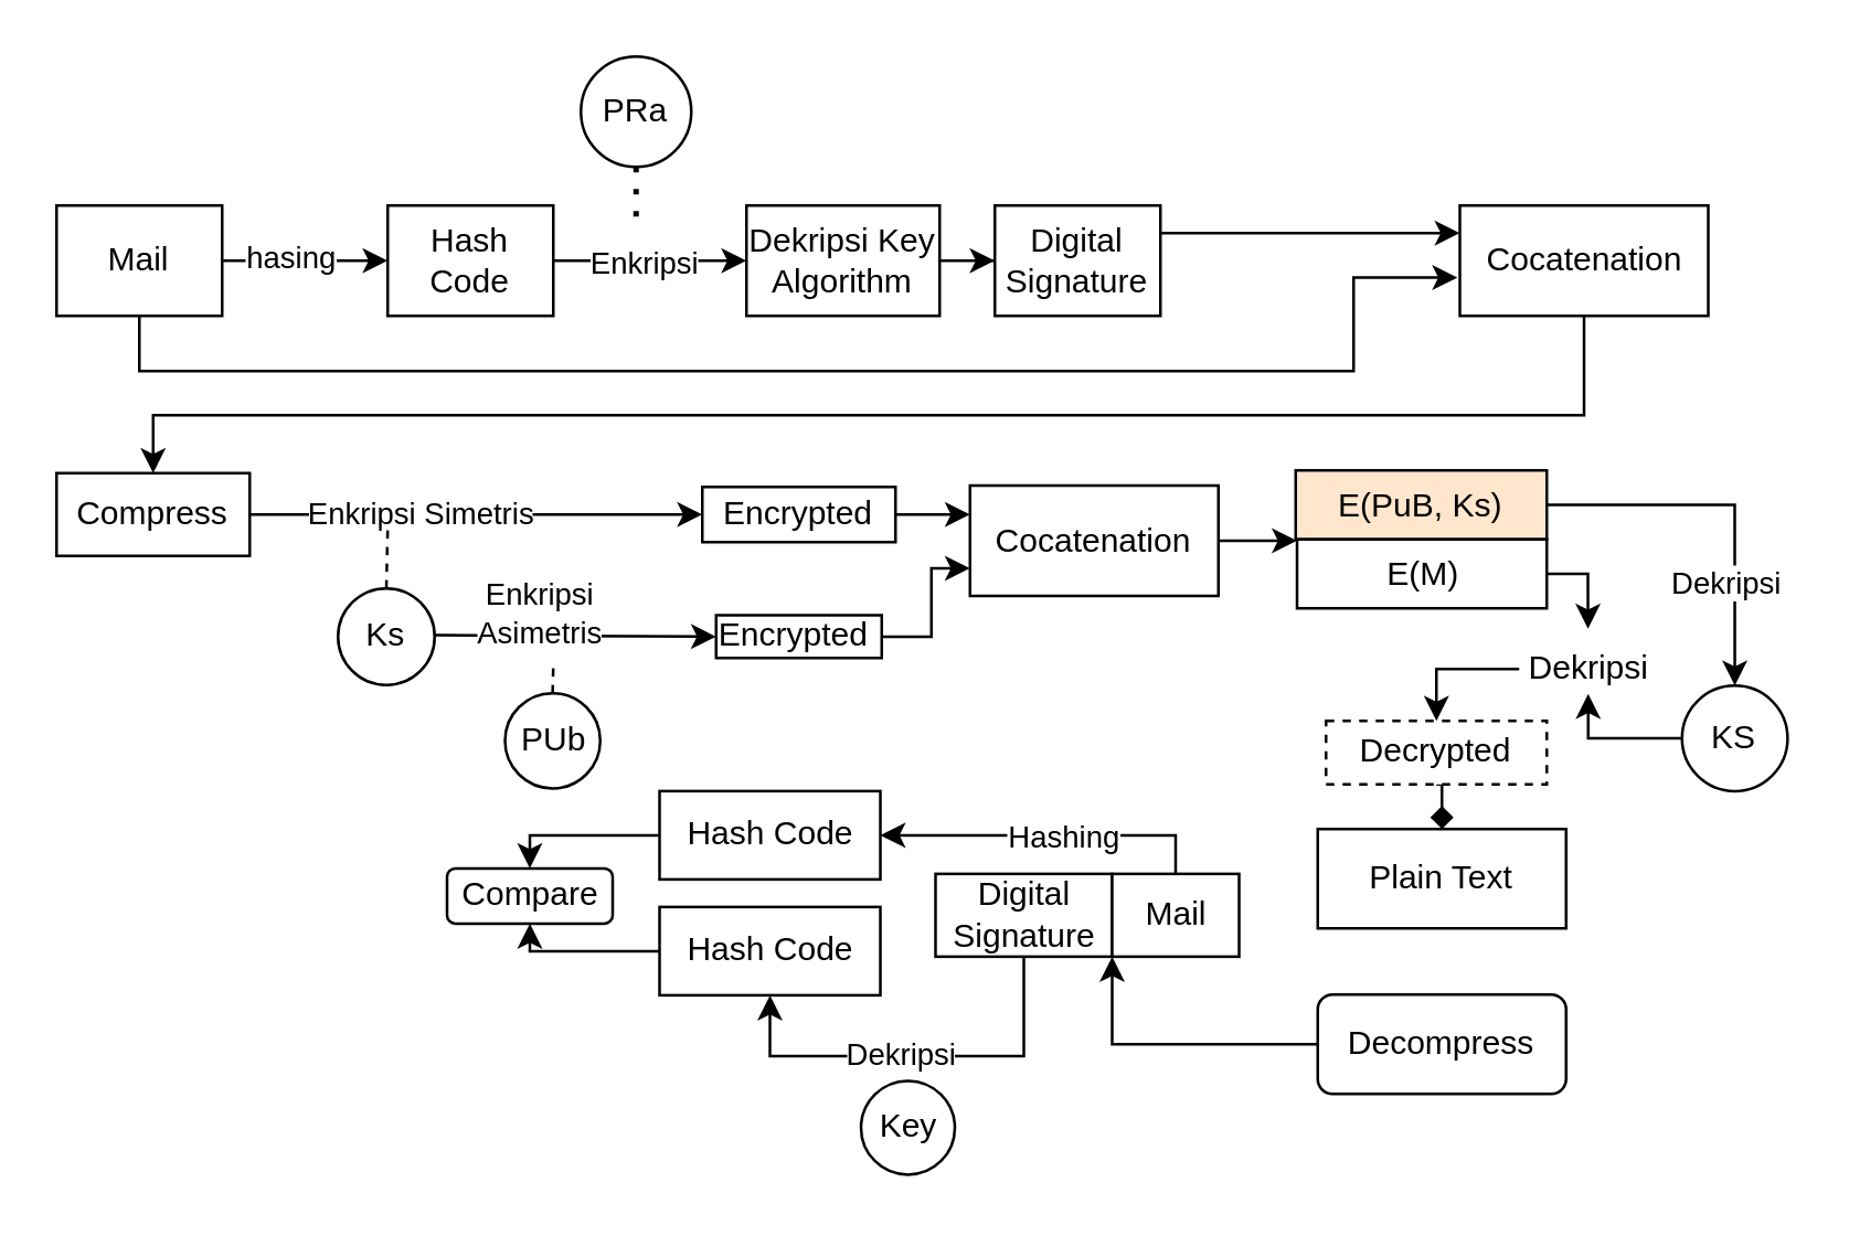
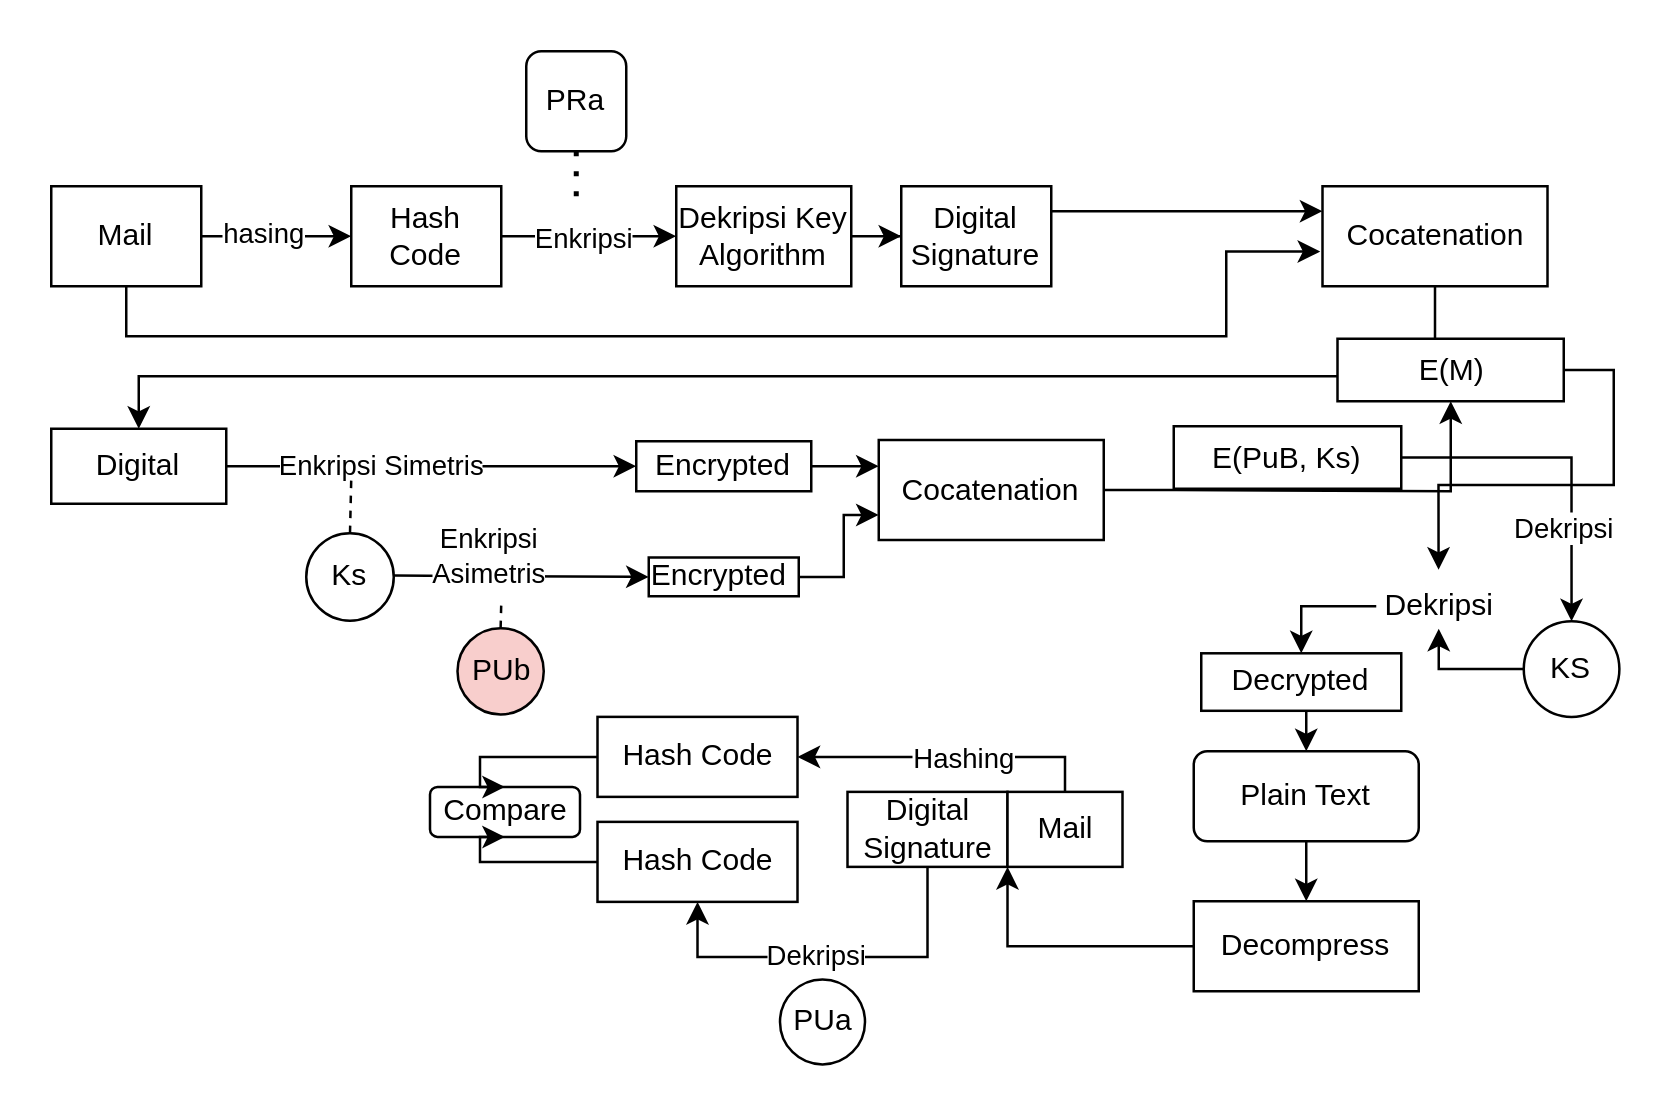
  <mxCell id="0" />
  <mxCell id="1" parent="0" />
  <mxCell id="2" value="" style="edgeStyle=orthogonalEdgeStyle;rounded=0;orthogonalLoop=1;jettySize=auto;html=1;" parent="1" source="16" target="7" edge="1"><mxGeometry relative="1" as="geometry" /></mxCell>
  <mxCell id="3" value="Enkripsi" style="edgeLabel;html=1;align=center;verticalAlign=middle;resizable=0;points=[];" parent="2" vertex="1" connectable="0"><mxGeometry x="-0.094" relative="1" as="geometry"><mxPoint as="offset" /></mxGeometry></mxCell>
  <mxCell id="4" style="edgeStyle=orthogonalEdgeStyle;rounded=0;orthogonalLoop=1;jettySize=auto;html=1;exitX=0.5;exitY=1;exitDx=0;exitDy=0;entryX=-0.01;entryY=0.653;entryDx=0;entryDy=0;entryPerimeter=0;" parent="1" source="5" target="11" edge="1"><mxGeometry relative="1" as="geometry"><mxPoint x="490" y="94" as="targetPoint" /><Array as="points"><mxPoint x="50" y="134" /><mxPoint x="490" y="134" /><mxPoint x="490" y="100" /></Array></mxGeometry></mxCell>
  <mxCell id="5" value="Mail" style="rounded=0;whiteSpace=wrap;html=1;" parent="1" vertex="1"><mxGeometry x="20" y="74" width="60" height="40" as="geometry" /></mxCell>
  <mxCell id="6" value="" style="edgeStyle=orthogonalEdgeStyle;rounded=0;orthogonalLoop=1;jettySize=auto;html=1;" parent="1" source="7" target="9" edge="1"><mxGeometry relative="1" as="geometry" /></mxCell>
  <mxCell id="7" value="Dekripsi Key &lt;br&gt;Algorithm" style="rounded=0;whiteSpace=wrap;html=1;" parent="1" vertex="1"><mxGeometry x="270" y="74" width="70" height="40" as="geometry" /></mxCell>
  <mxCell id="8" style="edgeStyle=orthogonalEdgeStyle;rounded=0;orthogonalLoop=1;jettySize=auto;html=1;exitX=1;exitY=0.25;exitDx=0;exitDy=0;entryX=0;entryY=0.25;entryDx=0;entryDy=0;" parent="1" source="9" target="11" edge="1"><mxGeometry relative="1" as="geometry" /></mxCell>
  <mxCell id="9" value="Digital Signature" style="rounded=0;whiteSpace=wrap;html=1;" parent="1" vertex="1"><mxGeometry x="360" y="74" width="60" height="40" as="geometry" /></mxCell>
  <mxCell id="10" style="edgeStyle=orthogonalEdgeStyle;rounded=0;orthogonalLoop=1;jettySize=auto;html=1;exitX=0.5;exitY=1;exitDx=0;exitDy=0;entryX=0.5;entryY=0;entryDx=0;entryDy=0;" parent="1" source="11" target="17" edge="1"><mxGeometry relative="1" as="geometry"><Array as="points"><mxPoint x="574" y="150" /><mxPoint x="55" y="150" /></Array></mxGeometry></mxCell>
  <mxCell id="11" value="Cocatenation" style="rounded=0;whiteSpace=wrap;html=1;" parent="1" vertex="1"><mxGeometry x="528.5" y="74" width="90" height="40" as="geometry" /></mxCell>
- <mxCell id="12" value="PRa" style="ellipse;whiteSpace=wrap;html=1;aspect=fixed;" parent="1" vertex="1"><mxGeometry x="210" y="20" width="40" height="40" as="geometry" /></mxCell>
+ <mxCell id="12" value="PRa" style="whiteSpace=wrap;html=1;aspect=fixed;rounded=1;" parent="1" vertex="1"><mxGeometry x="210" y="20" width="40" height="40" as="geometry" /></mxCell>
  <mxCell id="13" value="" style="endArrow=none;dashed=1;html=1;dashPattern=1 3;strokeWidth=2;rounded=0;exitX=0.5;exitY=1;exitDx=0;exitDy=0;" parent="1" source="12" edge="1"><mxGeometry width="50" height="50" relative="1" as="geometry"><mxPoint x="250" y="44" as="sourcePoint" /><mxPoint x="230" y="84" as="targetPoint" /></mxGeometry></mxCell>
  <mxCell id="14" value="" style="edgeStyle=orthogonalEdgeStyle;rounded=0;orthogonalLoop=1;jettySize=auto;html=1;" parent="1" source="5" target="16" edge="1"><mxGeometry relative="1" as="geometry"><mxPoint x="90" y="94" as="sourcePoint" /><mxPoint x="244" y="94" as="targetPoint" /></mxGeometry></mxCell>
  <mxCell id="15" value="hasing" style="edgeLabel;html=1;align=center;verticalAlign=middle;resizable=0;points=[];" parent="14" vertex="1" connectable="0"><mxGeometry x="-0.234" relative="1" as="geometry"><mxPoint x="1" y="-2" as="offset" /></mxGeometry></mxCell>
  <mxCell id="16" value="Hash Code" style="rounded=0;whiteSpace=wrap;html=1;" parent="1" vertex="1"><mxGeometry x="140" y="74" width="60" height="40" as="geometry" /></mxCell>
- <mxCell id="17" value="Compress" style="rounded=0;whiteSpace=wrap;html=1;" parent="1" vertex="1"><mxGeometry x="20" y="171" width="70" height="30" as="geometry" /></mxCell>
+ <mxCell id="17" value="Digital" style="rounded=0;whiteSpace=wrap;html=1;" parent="1" vertex="1"><mxGeometry x="20" y="171" width="70" height="30" as="geometry" /></mxCell>
  <mxCell id="18" value="Encrypted" style="rounded=0;whiteSpace=wrap;html=1;" parent="1" vertex="1"><mxGeometry x="254" y="176" width="70" height="20" as="geometry" /></mxCell>
  <mxCell id="19" value="" style="edgeStyle=orthogonalEdgeStyle;rounded=0;orthogonalLoop=1;jettySize=auto;html=1;" parent="1" source="17" target="18" edge="1"><mxGeometry relative="1" as="geometry" /></mxCell>
  <mxCell id="20" value="Enkripsi Simetris" style="edgeLabel;html=1;align=center;verticalAlign=middle;resizable=0;points=[];" parent="19" vertex="1" connectable="0"><mxGeometry x="-0.511" relative="1" as="geometry"><mxPoint x="21" y="-1" as="offset" /></mxGeometry></mxCell>
  <mxCell id="21" value="" style="endArrow=none;dashed=1;html=1;rounded=0;exitX=0.5;exitY=0;exitDx=0;exitDy=0;" parent="1" source="24" edge="1"><mxGeometry width="50" height="50" relative="1" as="geometry"><mxPoint x="104" y="231" as="sourcePoint" /><mxPoint x="140" y="191" as="targetPoint" /></mxGeometry></mxCell>
  <mxCell id="22" value="" style="edgeStyle=orthogonalEdgeStyle;rounded=0;orthogonalLoop=1;jettySize=auto;html=1;entryX=0;entryY=0.5;entryDx=0;entryDy=0;" parent="1" target="25" edge="1"><mxGeometry relative="1" as="geometry"><mxPoint x="132" y="229.5" as="sourcePoint" /><mxPoint x="209" y="229.5" as="targetPoint" /></mxGeometry></mxCell>
  <mxCell id="23" value="Enkripsi &lt;br&gt;Asimetris" style="edgeLabel;html=1;align=center;verticalAlign=middle;resizable=0;points=[];" parent="22" vertex="1" connectable="0"><mxGeometry x="-0.033" relative="1" as="geometry"><mxPoint x="1" y="-8" as="offset" /></mxGeometry></mxCell>
  <mxCell id="24" value="Ks" style="ellipse;whiteSpace=wrap;html=1;aspect=fixed;" parent="1" vertex="1"><mxGeometry x="122" y="212.75" width="35" height="35" as="geometry" /></mxCell>
  <mxCell id="25" value="Encrypted&amp;nbsp;" style="rounded=0;whiteSpace=wrap;html=1;" parent="1" vertex="1"><mxGeometry x="259" y="222.5" width="60" height="15.5" as="geometry" /></mxCell>
- <mxCell id="26" value="PUb" style="ellipse;whiteSpace=wrap;html=1;aspect=fixed;" parent="1" vertex="1"><mxGeometry x="182.5" y="250.75" width="34.5" height="34.5" as="geometry" /></mxCell>
+ <mxCell id="26" value="PUb" style="ellipse;whiteSpace=wrap;html=1;aspect=fixed;fillColor=#f8cecc;" parent="1" vertex="1"><mxGeometry x="182.5" y="250.75" width="34.5" height="34.5" as="geometry" /></mxCell>
  <mxCell id="27" value="" style="endArrow=none;dashed=1;html=1;rounded=0;exitX=0.5;exitY=0;exitDx=0;exitDy=0;" parent="1" source="26" edge="1"><mxGeometry width="50" height="50" relative="1" as="geometry"><mxPoint x="166" y="282" as="sourcePoint" /><mxPoint x="200" y="241" as="targetPoint" /></mxGeometry></mxCell>
  <mxCell id="28" value="Cocatenation" style="rounded=0;whiteSpace=wrap;html=1;" parent="1" vertex="1"><mxGeometry x="351" y="175.5" width="90" height="40" as="geometry" /></mxCell>
  <mxCell id="29" style="edgeStyle=orthogonalEdgeStyle;rounded=0;orthogonalLoop=1;jettySize=auto;html=1;exitX=1;exitY=0.5;exitDx=0;exitDy=0;entryX=0;entryY=0.25;entryDx=0;entryDy=0;" parent="1" source="18" target="28" edge="1"><mxGeometry relative="1" as="geometry" /></mxCell>
  <mxCell id="30" style="edgeStyle=orthogonalEdgeStyle;rounded=0;orthogonalLoop=1;jettySize=auto;html=1;exitX=1;exitY=0.5;exitDx=0;exitDy=0;entryX=0;entryY=0.75;entryDx=0;entryDy=0;" parent="1" source="25" target="28" edge="1"><mxGeometry relative="1" as="geometry"><Array as="points"><mxPoint x="337" y="231" /><mxPoint x="337" y="205" /></Array></mxGeometry></mxCell>
- <mxCell id="31" value="E(PuB, Ks)" style="rounded=0;whiteSpace=wrap;html=1;fillColor=#ffe6cc;" parent="1" vertex="1"><mxGeometry x="469" y="170" width="91" height="25" as="geometry" /></mxCell>
- <mxCell id="32" value="E(M)" style="rounded=0;whiteSpace=wrap;html=1;" parent="1" vertex="1"><mxGeometry x="469.5" y="195" width="90.5" height="25" as="geometry" /></mxCell>
+ <mxCell id="31" value="E(PuB, Ks)" style="rounded=0;whiteSpace=wrap;html=1;" parent="1" vertex="1"><mxGeometry x="469" y="170" width="91" height="25" as="geometry" /></mxCell>
+ <mxCell id="32" value="E(M)" style="rounded=0;whiteSpace=wrap;html=1;" parent="1" vertex="1"><mxGeometry x="534.5" y="135" width="90.5" height="25" as="geometry" /></mxCell>
  <mxCell id="33" value="" style="edgeStyle=orthogonalEdgeStyle;rounded=0;orthogonalLoop=1;jettySize=auto;html=1;" parent="1" source="28" target="32" edge="1"><mxGeometry relative="1" as="geometry"><Array as="points"><mxPoint x="470" y="196" /><mxPoint x="470" y="196" /></Array></mxGeometry></mxCell>
  <mxCell id="34" style="edgeStyle=orthogonalEdgeStyle;rounded=0;orthogonalLoop=1;jettySize=auto;html=1;exitX=0;exitY=0.5;exitDx=0;exitDy=0;" parent="1" source="35" edge="1"><mxGeometry relative="1" as="geometry"><mxPoint x="575" y="251" as="targetPoint" /></mxGeometry></mxCell>
  <mxCell id="35" value="KS" style="ellipse;whiteSpace=wrap;html=1;aspect=fixed;" parent="1" vertex="1"><mxGeometry x="609" y="248" width="38.25" height="38.25" as="geometry" /></mxCell>
  <mxCell id="36" style="edgeStyle=orthogonalEdgeStyle;rounded=0;orthogonalLoop=1;jettySize=auto;html=1;exitX=1;exitY=0.5;exitDx=0;exitDy=0;entryX=0.5;entryY=0;entryDx=0;entryDy=0;" parent="1" source="31" target="35" edge="1"><mxGeometry relative="1" as="geometry" /></mxCell>
  <mxCell id="37" value="Dekripsi" style="edgeLabel;html=1;align=center;verticalAlign=middle;resizable=0;points=[];" parent="36" vertex="1" connectable="0"><mxGeometry x="0.43" y="-4" relative="1" as="geometry"><mxPoint as="offset" /></mxGeometry></mxCell>
- <mxCell id="38" style="edgeStyle=orthogonalEdgeStyle;rounded=0;orthogonalLoop=1;jettySize=auto;html=1;exitX=0.5;exitY=1;exitDx=0;exitDy=0;entryX=0.5;entryY=0;entryDx=0;entryDy=0;endArrow=diamond;" parent="1" source="39" target="58" edge="1"><mxGeometry relative="1" as="geometry" /></mxCell>
- <mxCell id="39" value="Decrypted" style="rounded=0;whiteSpace=wrap;html=1;dashed=1;" parent="1" vertex="1"><mxGeometry x="480" y="260.82" width="80" height="23" as="geometry" /></mxCell>
+ <mxCell id="38" style="edgeStyle=orthogonalEdgeStyle;rounded=0;orthogonalLoop=1;jettySize=auto;html=1;exitX=0.5;exitY=1;exitDx=0;exitDy=0;entryX=0.5;entryY=0;entryDx=0;entryDy=0;" parent="1" source="39" target="58" edge="1"><mxGeometry relative="1" as="geometry" /></mxCell>
+ <mxCell id="39" value="Decrypted" style="rounded=0;whiteSpace=wrap;html=1;" parent="1" vertex="1"><mxGeometry x="480" y="260.82" width="80" height="23" as="geometry" /></mxCell>
  <mxCell id="40" style="edgeStyle=orthogonalEdgeStyle;rounded=0;orthogonalLoop=1;jettySize=auto;html=1;exitX=0.5;exitY=1;exitDx=0;exitDy=0;" parent="1" source="39" target="39" edge="1"><mxGeometry relative="1" as="geometry" /></mxCell>
  <mxCell id="41" style="edgeStyle=orthogonalEdgeStyle;rounded=0;orthogonalLoop=1;jettySize=auto;html=1;entryX=0.5;entryY=0;entryDx=0;entryDy=0;" parent="1" target="39" edge="1"><mxGeometry relative="1" as="geometry"><mxPoint x="550" y="242" as="sourcePoint" /><Array as="points"><mxPoint x="520" y="242" /></Array></mxGeometry></mxCell>
  <mxCell id="42" value="Dekripsi" style="text;html=1;align=center;verticalAlign=middle;resizable=0;points=[];autosize=1;strokeColor=none;fillColor=none;" parent="1" vertex="1"><mxGeometry x="540" y="227" width="70" height="30" as="geometry" /></mxCell>
  <mxCell id="43" style="edgeStyle=orthogonalEdgeStyle;rounded=0;orthogonalLoop=1;jettySize=auto;html=1;exitX=1;exitY=0.5;exitDx=0;exitDy=0;entryX=0.499;entryY=0.013;entryDx=0;entryDy=0;entryPerimeter=0;" parent="1" source="32" target="42" edge="1"><mxGeometry relative="1" as="geometry" /></mxCell>
  <mxCell id="44" value="" style="group" parent="1" vertex="1" connectable="0"><mxGeometry x="161.5" y="286.25" width="287" height="139" as="geometry" /></mxCell>
  <mxCell id="45" value="Digital Signature" style="rounded=0;whiteSpace=wrap;html=1;" parent="44" vertex="1"><mxGeometry x="177" y="30" width="64" height="30" as="geometry" /></mxCell>
  <mxCell id="46" value="Mail" style="rounded=0;whiteSpace=wrap;html=1;" parent="44" vertex="1"><mxGeometry x="241" y="30" width="46" height="30" as="geometry" /></mxCell>
  <mxCell id="47" value="Hash Code" style="rounded=0;whiteSpace=wrap;html=1;" parent="44" vertex="1"><mxGeometry x="77" width="80" height="32" as="geometry" /></mxCell>
  <mxCell id="48" style="edgeStyle=orthogonalEdgeStyle;rounded=0;orthogonalLoop=1;jettySize=auto;html=1;exitX=0.5;exitY=0;exitDx=0;exitDy=0;" parent="44" source="46" edge="1"><mxGeometry relative="1" as="geometry"><mxPoint x="157" y="16" as="targetPoint" /><Array as="points"><mxPoint x="264" y="16" /><mxPoint x="157" y="16" /></Array></mxGeometry></mxCell>
  <mxCell id="49" value="Hashing" style="edgeLabel;html=1;align=center;verticalAlign=middle;resizable=0;points=[];" parent="48" vertex="1" connectable="0"><mxGeometry x="-0.093" relative="1" as="geometry"><mxPoint as="offset" /></mxGeometry></mxCell>
  <mxCell id="50" value="Hash Code" style="rounded=0;whiteSpace=wrap;html=1;" parent="44" vertex="1"><mxGeometry x="77" y="42" width="80" height="32" as="geometry" /></mxCell>
  <mxCell id="51" style="edgeStyle=orthogonalEdgeStyle;rounded=0;orthogonalLoop=1;jettySize=auto;html=1;entryX=0.5;entryY=1;entryDx=0;entryDy=0;" parent="44" source="45" target="50" edge="1"><mxGeometry relative="1" as="geometry"><mxPoint x="187" y="132" as="targetPoint" /><Array as="points"><mxPoint x="209" y="96" /><mxPoint x="117" y="96" /></Array></mxGeometry></mxCell>
  <mxCell id="52" value="Dekripsi" style="edgeLabel;html=1;align=center;verticalAlign=middle;resizable=0;points=[];" parent="51" vertex="1" connectable="0"><mxGeometry x="0.078" y="2" relative="1" as="geometry"><mxPoint y="-3" as="offset" /></mxGeometry></mxCell>
- <mxCell id="53" value="Key" style="ellipse;whiteSpace=wrap;html=1;aspect=fixed;" parent="44" vertex="1"><mxGeometry x="150" y="105" width="34" height="34" as="geometry" /></mxCell>
- <mxCell id="54" value="Compare" style="rounded=1;whiteSpace=wrap;html=1;" parent="44" vertex="1"><mxGeometry y="28" width="60" height="20" as="geometry" /></mxCell>
+ <mxCell id="53" value="PUa" style="ellipse;whiteSpace=wrap;html=1;aspect=fixed;" parent="44" vertex="1"><mxGeometry x="150" y="105" width="34" height="34" as="geometry" /></mxCell>
+ <mxCell id="54" value="Compare" style="rounded=1;whiteSpace=wrap;html=1;" parent="44" vertex="1"><mxGeometry x="10" y="28" width="60" height="20" as="geometry" /></mxCell>
  <mxCell id="55" style="edgeStyle=orthogonalEdgeStyle;rounded=0;orthogonalLoop=1;jettySize=auto;html=1;exitX=0;exitY=0.5;exitDx=0;exitDy=0;entryX=0.5;entryY=0;entryDx=0;entryDy=0;" parent="44" source="47" target="54" edge="1"><mxGeometry relative="1" as="geometry"><Array as="points"><mxPoint x="30" y="16" /></Array></mxGeometry></mxCell>
  <mxCell id="56" style="edgeStyle=orthogonalEdgeStyle;rounded=0;orthogonalLoop=1;jettySize=auto;html=1;exitX=0;exitY=0.5;exitDx=0;exitDy=0;entryX=0.5;entryY=1;entryDx=0;entryDy=0;" parent="44" source="50" target="54" edge="1"><mxGeometry relative="1" as="geometry"><Array as="points"><mxPoint x="30" y="58" /></Array></mxGeometry></mxCell>
  <mxCell id="57" value="" style="group" parent="1" vertex="1" connectable="0"><mxGeometry x="477" y="300" width="90" height="96" as="geometry" /></mxCell>
- <mxCell id="58" value="Plain Text" style="rounded=0;whiteSpace=wrap;html=1;container=0;" parent="57" vertex="1"><mxGeometry width="90" height="36" as="geometry" /></mxCell>
- <mxCell id="59" value="Decompress" style="whiteSpace=wrap;html=1;container=0;rounded=1;" parent="57" vertex="1"><mxGeometry y="60" width="90" height="36" as="geometry" /></mxCell>
+ <mxCell id="58" value="Plain Text" style="whiteSpace=wrap;html=1;container=0;rounded=1;" parent="57" vertex="1"><mxGeometry width="90" height="36" as="geometry" /></mxCell>
+ <mxCell id="59" value="Decompress" style="rounded=0;whiteSpace=wrap;html=1;container=0;" parent="57" vertex="1"><mxGeometry y="60" width="90" height="36" as="geometry" /></mxCell>
+ <mxCell id="60" style="edgeStyle=orthogonalEdgeStyle;rounded=0;orthogonalLoop=1;jettySize=auto;html=1;exitX=0.5;exitY=1;exitDx=0;exitDy=0;entryX=0.5;entryY=0;entryDx=0;entryDy=0;" parent="57" source="58" target="59" edge="1"><mxGeometry relative="1" as="geometry" /></mxCell>
  <mxCell id="61" style="edgeStyle=orthogonalEdgeStyle;rounded=0;orthogonalLoop=1;jettySize=auto;html=1;entryX=1;entryY=1;entryDx=0;entryDy=0;" parent="1" source="59" target="45" edge="1"><mxGeometry relative="1" as="geometry"><mxPoint x="380" y="250" as="targetPoint" /></mxGeometry></mxCell>
